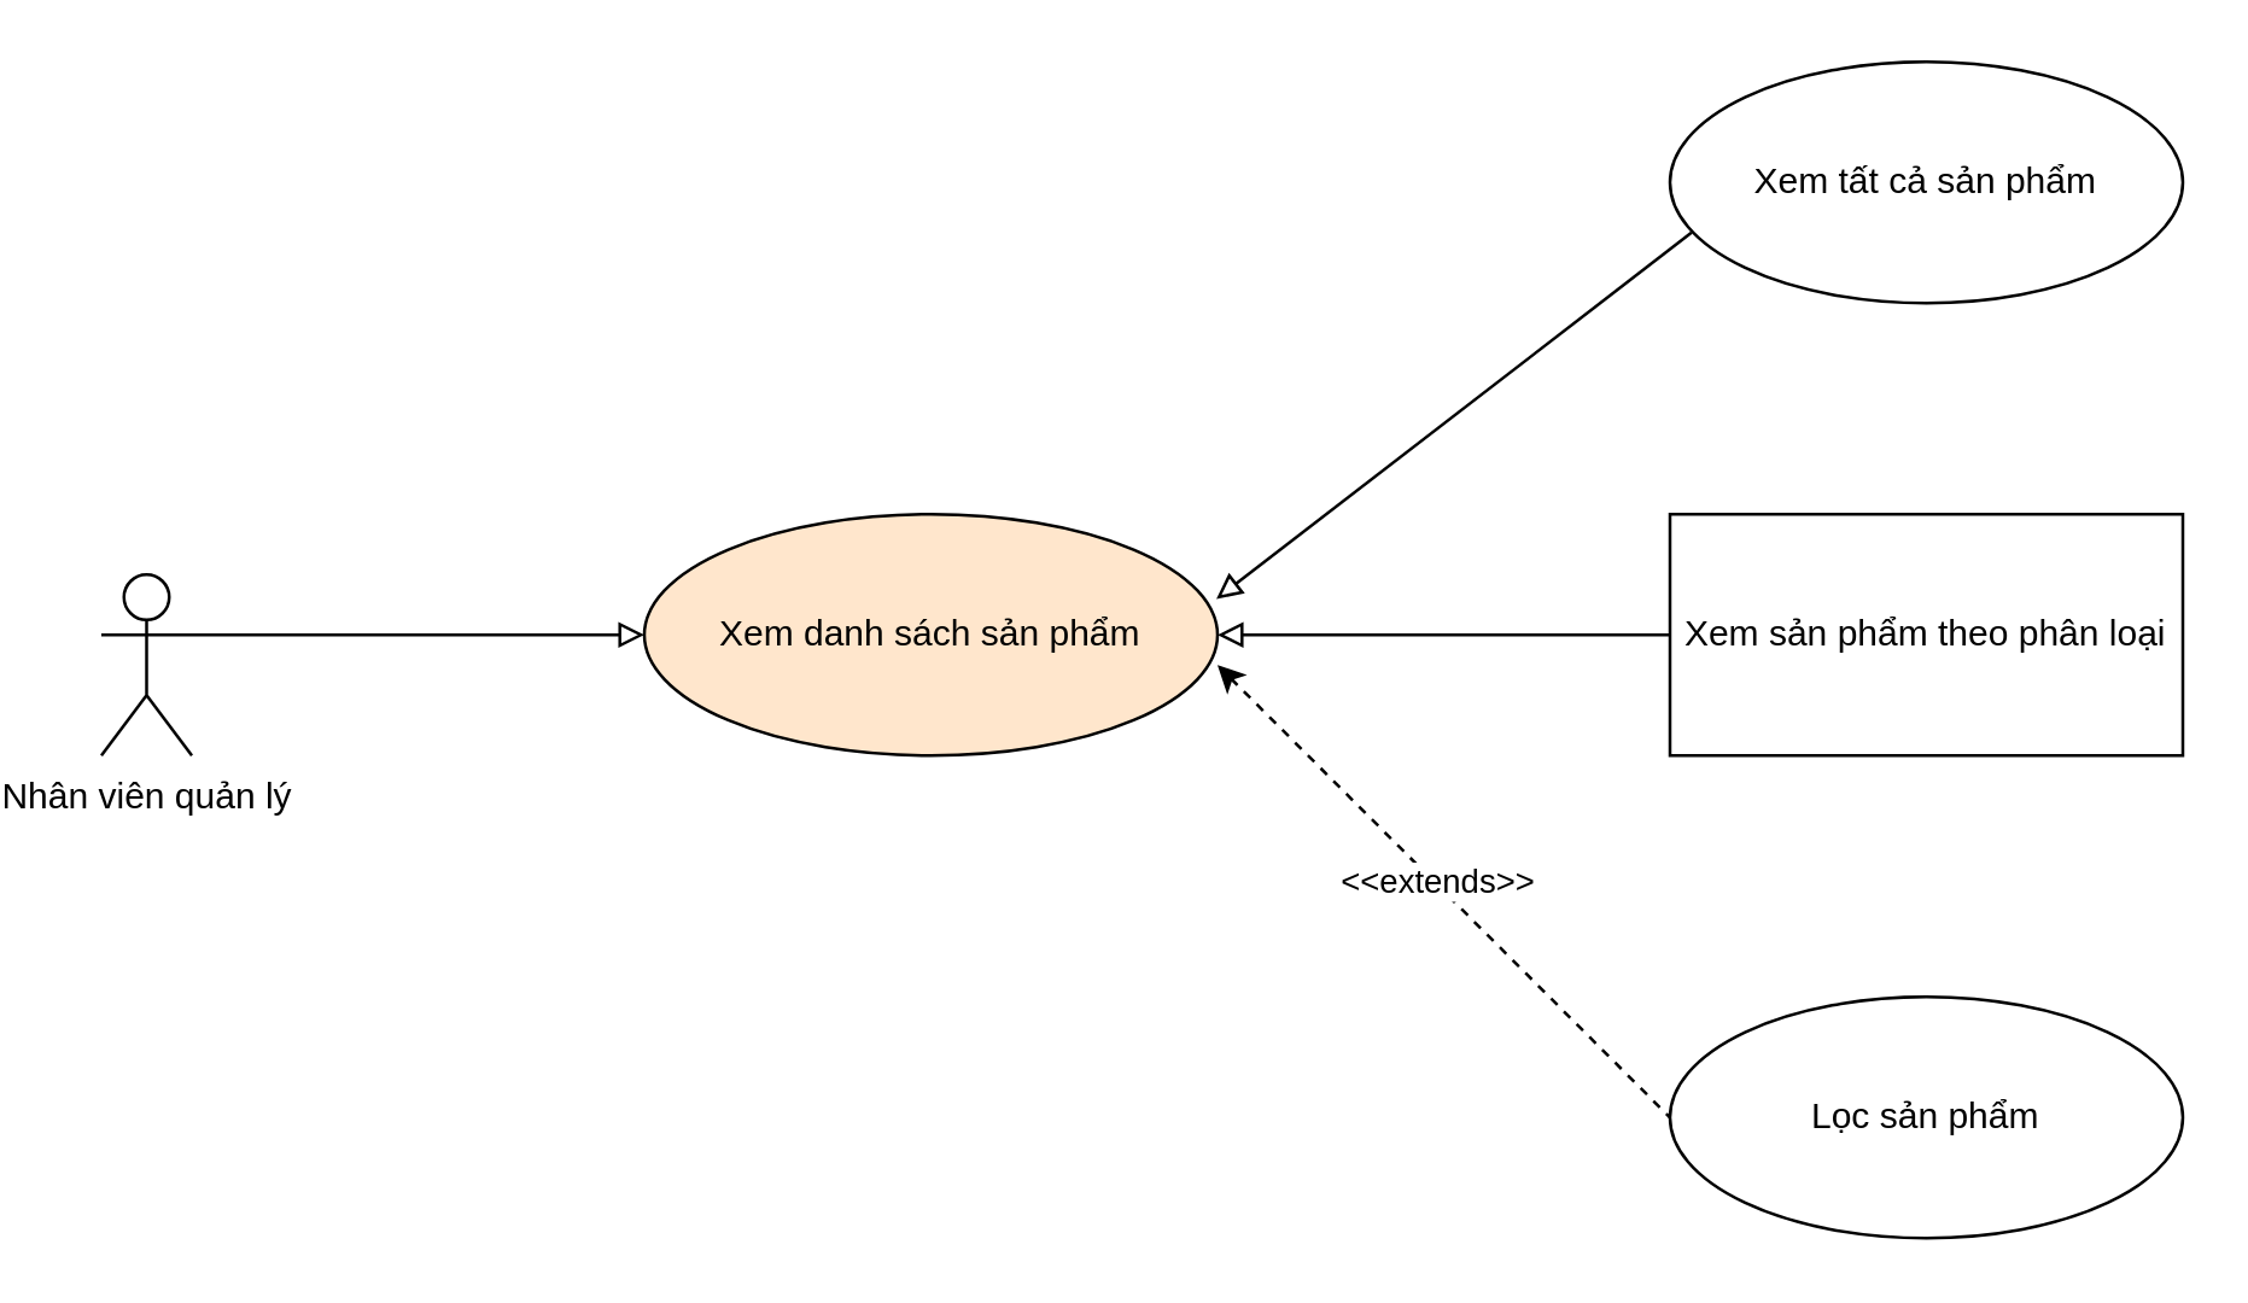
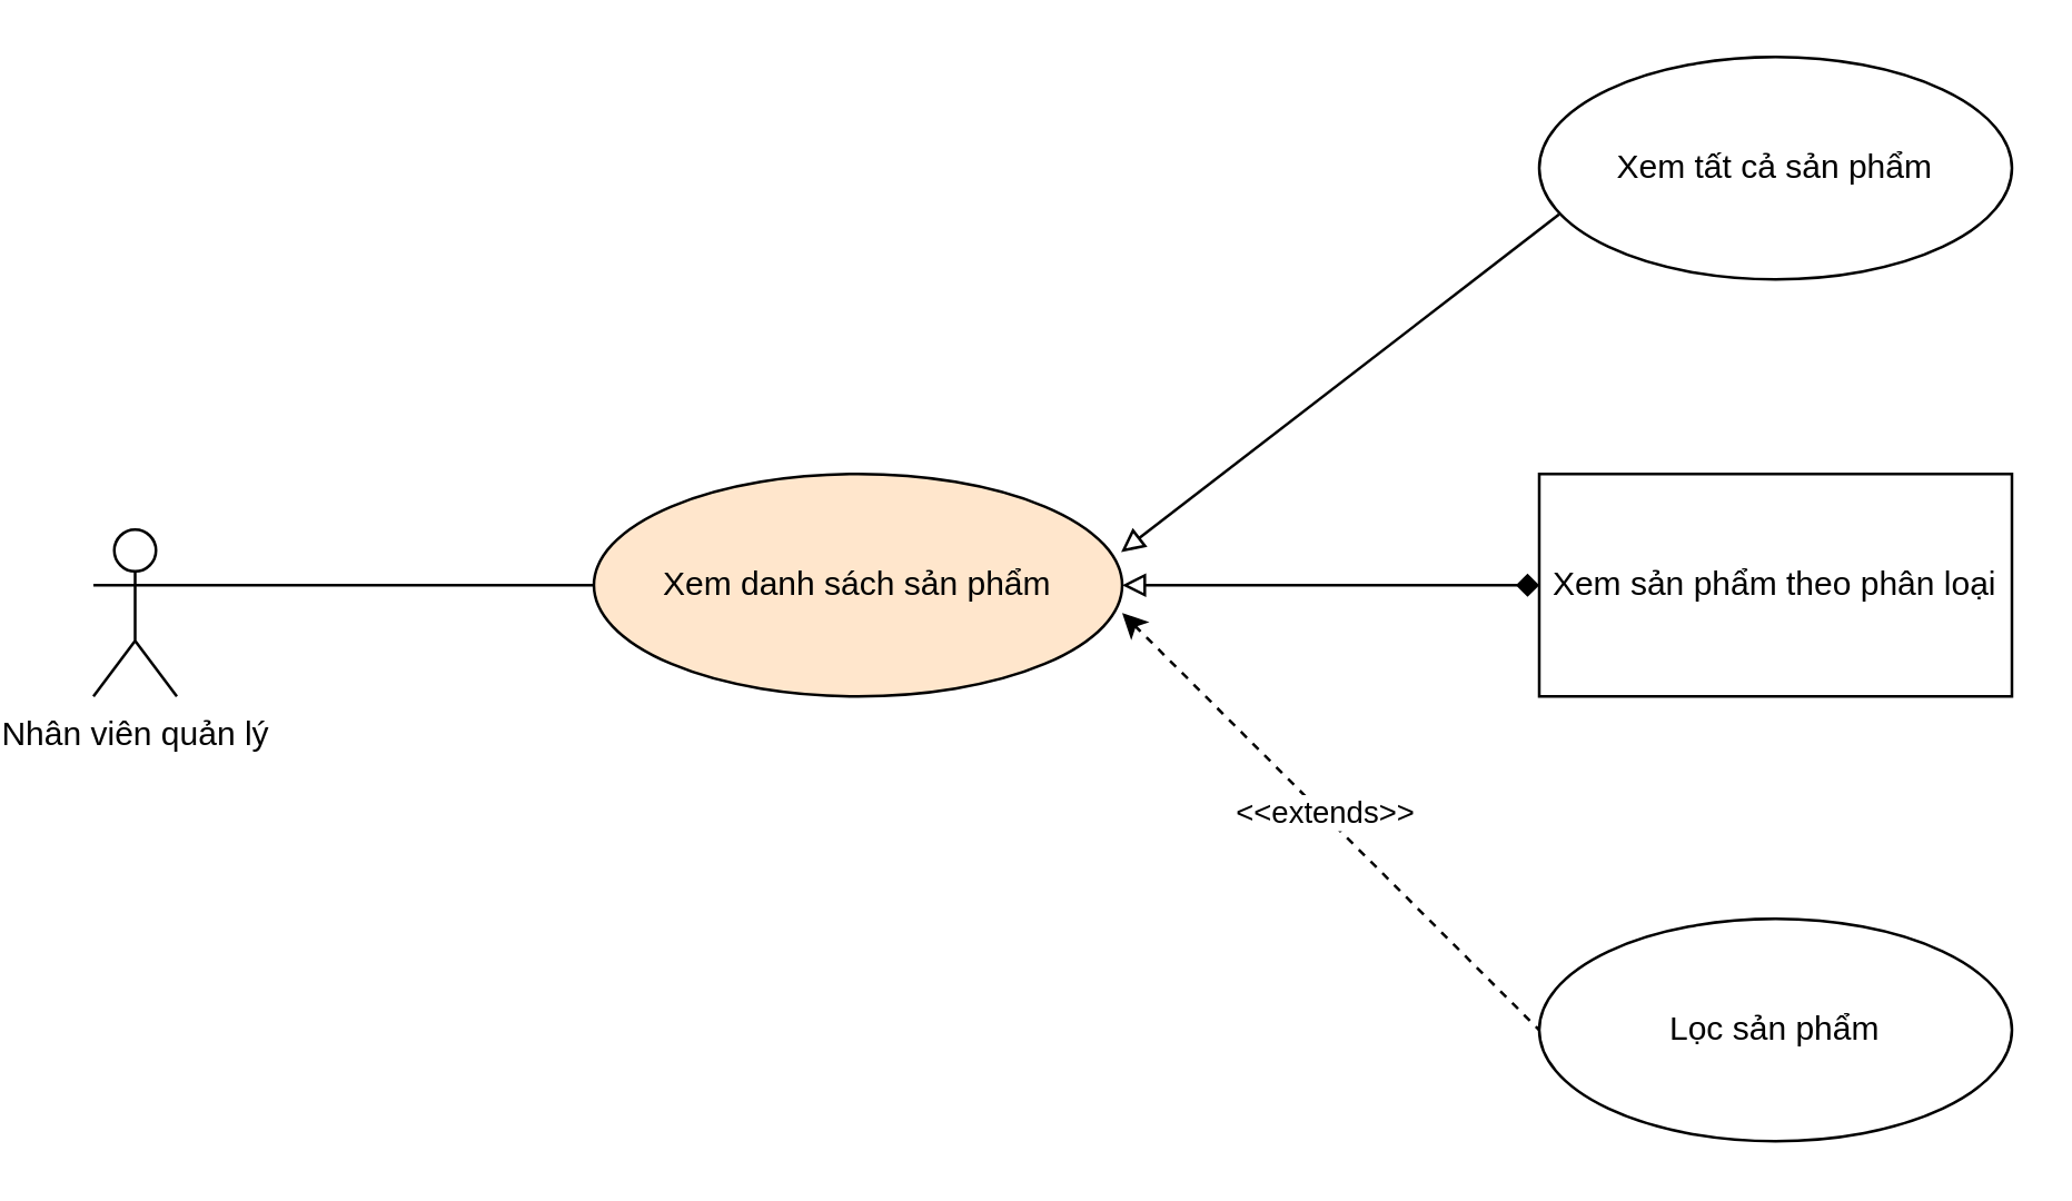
  <mxCell id="0" />
  <mxCell id="1" parent="0" />
  <mxCell id="2" value="&lt;div&gt;Nhân viên quản lý&lt;/div&gt;" style="shape=umlActor;verticalLabelPosition=bottom;verticalAlign=top;html=1;outlineConnect=0;" vertex="1" parent="1"><mxGeometry x="20" y="190" width="30" height="60" as="geometry" /></mxCell>
  <mxCell id="3" value="Xem danh sách sản phẩm" style="ellipse;whiteSpace=wrap;html=1;fillColor=#ffe6cc;" vertex="1" parent="1"><mxGeometry x="200" y="170" width="190" height="80" as="geometry" /></mxCell>
- <mxCell id="4" style="edgeStyle=orthogonalEdgeStyle;rounded=0;orthogonalLoop=1;jettySize=auto;html=1;exitX=1;exitY=0.333;exitDx=0;exitDy=0;exitPerimeter=0;entryX=0;entryY=0.5;entryDx=0;entryDy=0;entryPerimeter=0;endArrow=block;endFill=0;" edge="1" parent="1" source="2" target="3"><mxGeometry relative="1" as="geometry" /></mxCell>
+ <mxCell id="4" style="edgeStyle=orthogonalEdgeStyle;rounded=0;orthogonalLoop=1;jettySize=auto;html=1;exitX=1;exitY=0.333;exitDx=0;exitDy=0;exitPerimeter=0;entryX=0;entryY=0.5;entryDx=0;entryDy=0;entryPerimeter=0;endArrow=none;endFill=0;" edge="1" parent="1" source="2" target="3"><mxGeometry relative="1" as="geometry" /></mxCell>
  <mxCell id="5" value="Xem tất cả sản phẩm" style="ellipse;whiteSpace=wrap;html=1;" vertex="1" parent="1"><mxGeometry x="540" y="20" width="170" height="80" as="geometry" /></mxCell>
  <mxCell id="6" value="" style="endArrow=none;html=1;rounded=0;entryX=0.042;entryY=0.708;entryDx=0;entryDy=0;entryPerimeter=0;exitX=0.998;exitY=0.351;exitDx=0;exitDy=0;startArrow=block;startFill=0;exitPerimeter=0;" edge="1" parent="1" source="3" target="5"><mxGeometry width="50" height="50" relative="1" as="geometry"><mxPoint x="390" y="170" as="sourcePoint" /><mxPoint x="418" y="98" as="targetPoint" /></mxGeometry></mxCell>
  <mxCell id="7" value="Xem sản phẩm theo phân loại" style="whiteSpace=wrap;html=1;rounded=0;" vertex="1" parent="1"><mxGeometry x="540" y="170" width="170" height="80" as="geometry" /></mxCell>
- <mxCell id="8" value="" style="endArrow=none;html=1;rounded=0;entryX=0;entryY=0.5;entryDx=0;entryDy=0;exitX=1;exitY=0.5;exitDx=0;exitDy=0;startArrow=block;startFill=0;" edge="1" parent="1" source="3" target="7"><mxGeometry width="50" height="50" relative="1" as="geometry"><mxPoint x="372" y="192" as="sourcePoint" /><mxPoint x="400" y="120" as="targetPoint" /></mxGeometry></mxCell>
+ <mxCell id="8" value="" style="endArrow=diamond;html=1;rounded=0;entryX=0;entryY=0.5;entryDx=0;entryDy=0;exitX=1;exitY=0.5;exitDx=0;exitDy=0;startArrow=block;startFill=0;" edge="1" parent="1" source="3" target="7"><mxGeometry width="50" height="50" relative="1" as="geometry"><mxPoint x="372" y="192" as="sourcePoint" /><mxPoint x="400" y="120" as="targetPoint" /></mxGeometry></mxCell>
  <mxCell id="9" value="Lọc sản phẩm" style="ellipse;whiteSpace=wrap;html=1;" vertex="1" parent="1"><mxGeometry x="540" y="330" width="170" height="80" as="geometry" /></mxCell>
  <mxCell id="10" value="" style="endArrow=none;html=1;rounded=0;exitX=1;exitY=0.625;exitDx=0;exitDy=0;exitPerimeter=0;entryX=0;entryY=0.5;entryDx=0;entryDy=0;dashed=1;startArrow=classic;startFill=1;" edge="1" parent="1" source="3" target="9"><mxGeometry width="50" height="50" relative="1" as="geometry"><mxPoint x="480" y="430" as="sourcePoint" /><mxPoint x="530" y="380" as="targetPoint" /></mxGeometry></mxCell>
  <mxCell id="11" value="&amp;lt;&amp;lt;extends&amp;gt;&amp;gt;" style="edgeLabel;html=1;align=center;verticalAlign=middle;resizable=0;points=[];" vertex="1" connectable="0" parent="10"><mxGeometry x="-0.035" y="1" relative="1" as="geometry"><mxPoint as="offset" /></mxGeometry></mxCell>
